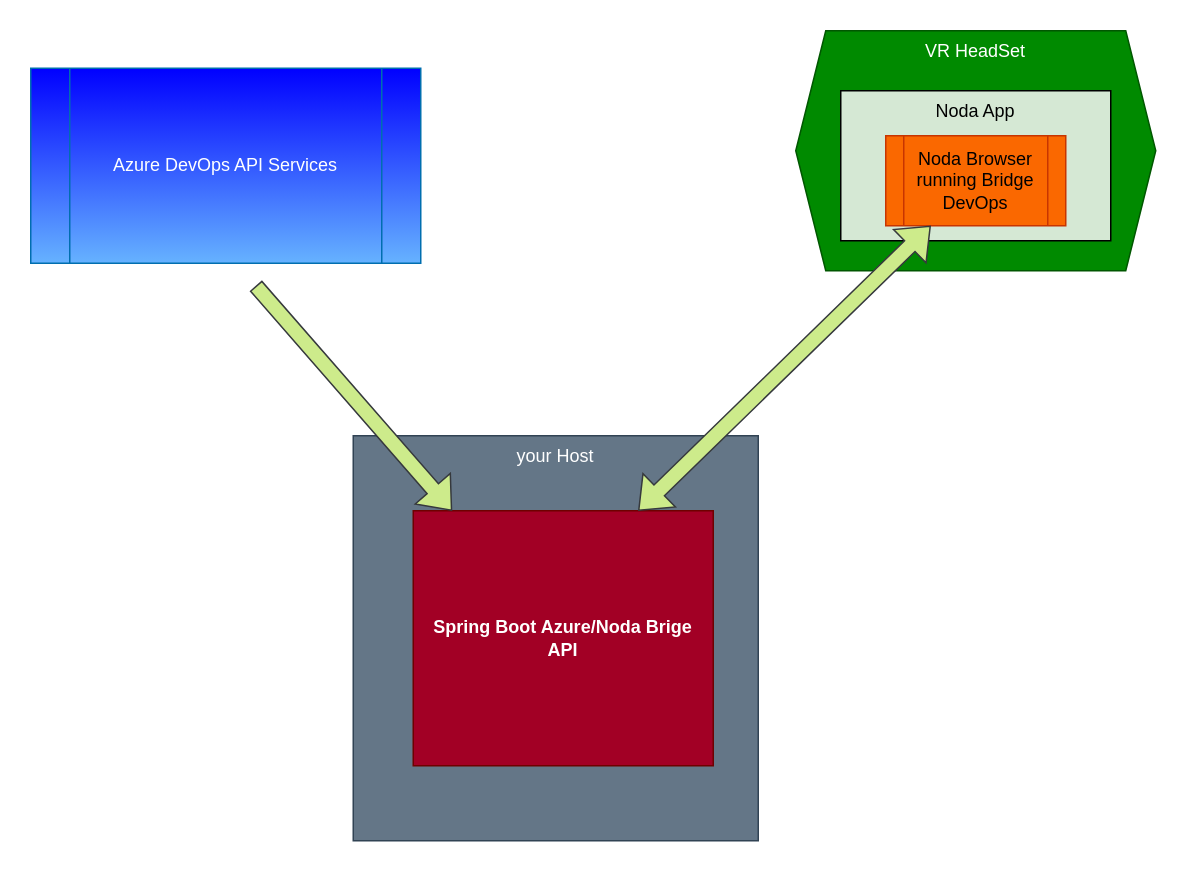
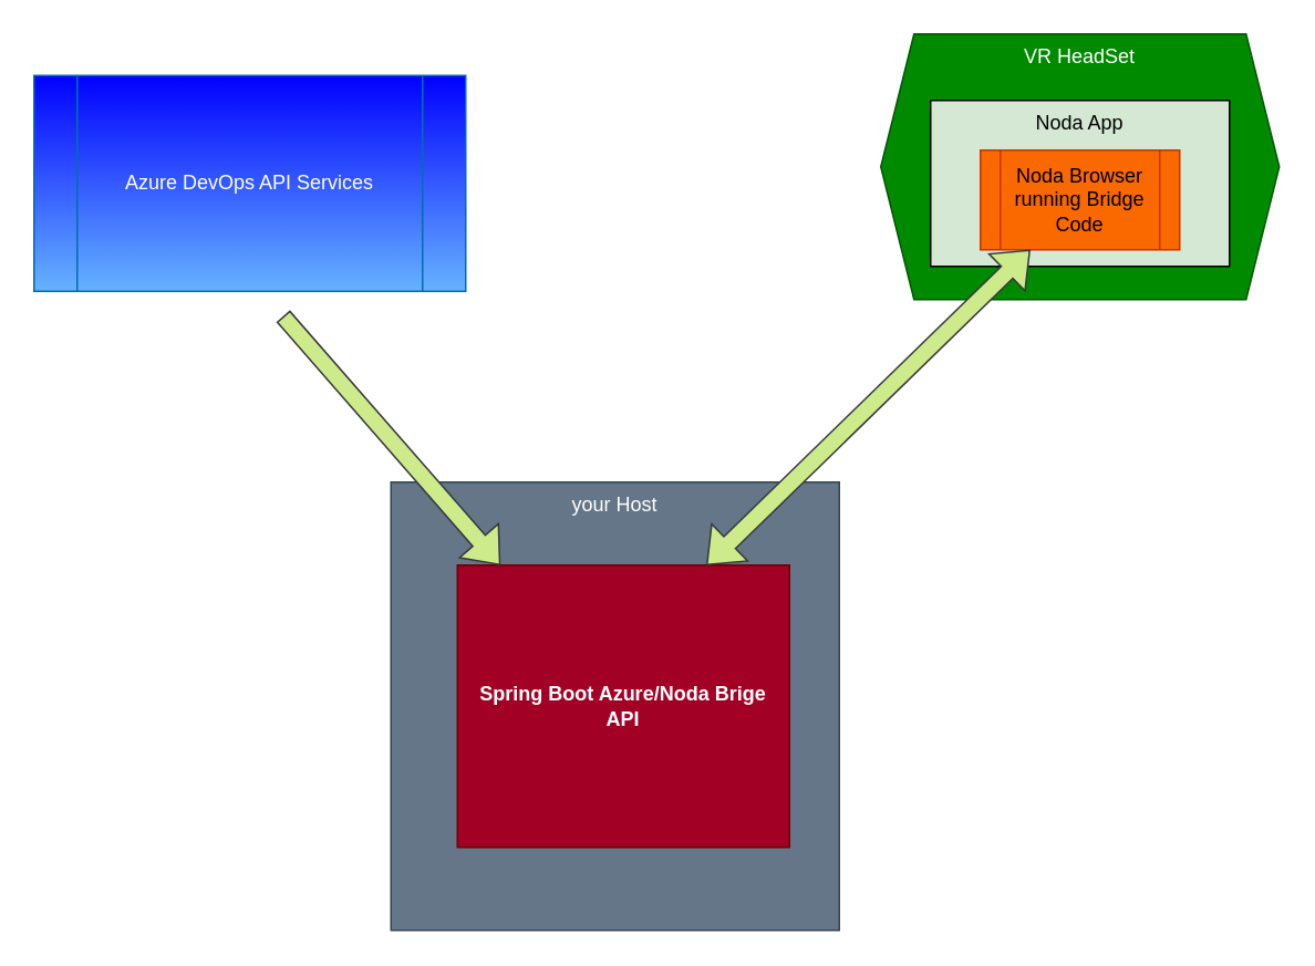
  <mxCell id="0" />
  <mxCell id="1" parent="0" />
  <mxCell id="2" value="your Host" style="whiteSpace=wrap;html=1;aspect=fixed;verticalAlign=top;fillColor=#647687;fontColor=#ffffff;strokeColor=#314354;" vertex="1" parent="1"><mxGeometry x="235" y="290" width="270" height="270" as="geometry" /></mxCell>
  <mxCell id="3" value="Spring Boot Azure/Noda Brige&lt;br&gt;API" style="rounded=0;whiteSpace=wrap;html=1;fillColor=#a20025;fontColor=#ffffff;strokeColor=#6F0000;fontStyle=1" vertex="1" parent="1"><mxGeometry x="275" y="340" width="200" height="170" as="geometry" /></mxCell>
  <mxCell id="4" value="VR HeadSet" style="shape=hexagon;perimeter=hexagonPerimeter2;whiteSpace=wrap;html=1;fixedSize=1;verticalAlign=top;fillColor=#008a00;fontColor=#ffffff;strokeColor=#005700;" vertex="1" parent="1"><mxGeometry x="530" y="20" width="240" height="160" as="geometry" /></mxCell>
  <mxCell id="5" value="Noda App" style="rounded=0;whiteSpace=wrap;html=1;verticalAlign=top;fillColor=#d5e8d4;" vertex="1" parent="1"><mxGeometry x="560" y="60" width="180" height="100" as="geometry" /></mxCell>
- <mxCell id="6" value="Noda Browser running Bridge DevOps" style="shape=process;whiteSpace=wrap;html=1;backgroundOutline=1;fillColor=#fa6800;fontColor=#000000;strokeColor=#C73500;" vertex="1" parent="1"><mxGeometry x="590" y="90" width="120" height="60" as="geometry" /></mxCell>
+ <mxCell id="6" value="Noda Browser running Bridge Code" style="shape=process;whiteSpace=wrap;html=1;backgroundOutline=1;fillColor=#fa6800;fontColor=#000000;strokeColor=#C73500;" vertex="1" parent="1"><mxGeometry x="590" y="90" width="120" height="60" as="geometry" /></mxCell>
  <mxCell id="7" value="Azure DevOps API Services" style="shape=process;whiteSpace=wrap;html=1;backgroundOutline=1;fillColor=#0000FF;fontColor=#ffffff;strokeColor=#006EAF;gradientColor=#66B2FF;" vertex="1" parent="1"><mxGeometry x="20" y="45" width="260" height="130" as="geometry" /></mxCell>
  <mxCell id="8" value="" style="shape=flexArrow;endArrow=classic;html=1;rounded=0;fillColor=#cdeb8b;strokeColor=#36393d;" edge="1" parent="1" target="3"><mxGeometry width="50" height="50" relative="1" as="geometry"><mxPoint x="170" y="190" as="sourcePoint" /><mxPoint x="420" y="810" as="targetPoint" /></mxGeometry></mxCell>
  <mxCell id="9" value="" style="shape=flexArrow;endArrow=classic;startArrow=classic;html=1;rounded=0;entryX=0.25;entryY=1;entryDx=0;entryDy=0;exitX=0.75;exitY=0;exitDx=0;exitDy=0;fillColor=#cdeb8b;strokeColor=#36393d;" edge="1" parent="1" source="3" target="6"><mxGeometry width="100" height="100" relative="1" as="geometry"><mxPoint x="410" y="340" as="sourcePoint" /><mxPoint x="510" y="240" as="targetPoint" /></mxGeometry></mxCell>
